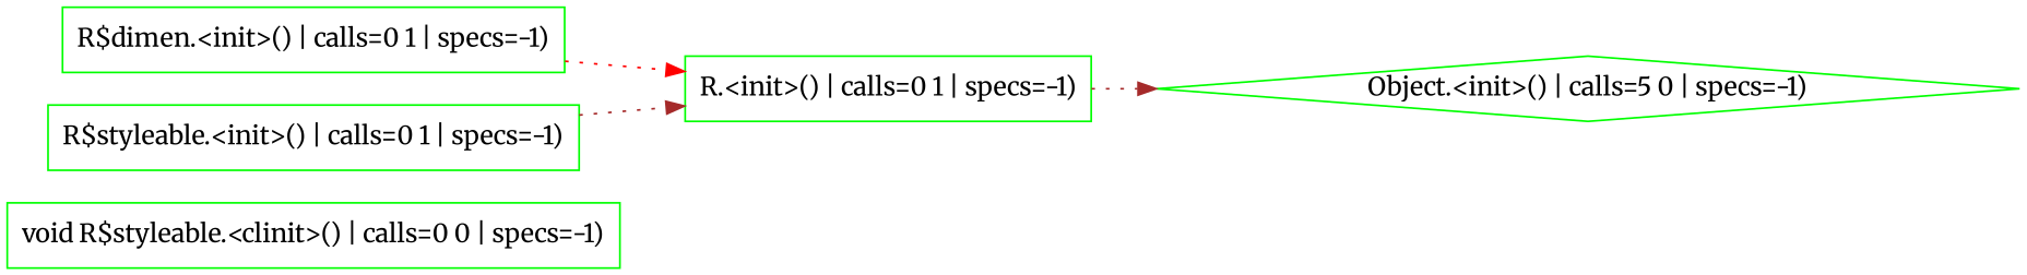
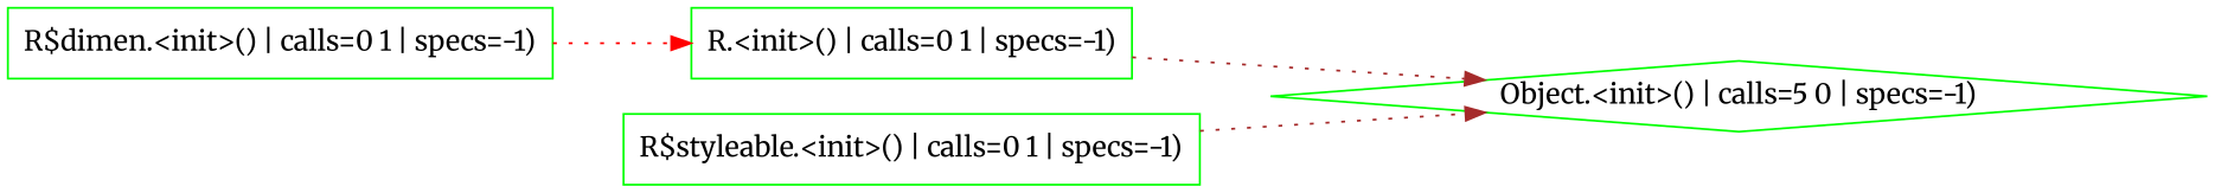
  digraph {
    fontname=Merriweather
    rankdir=LR
    node [color=green fontname=Merriweather shape=box]
    edge [color=brown fontname=Merriweather style=dotted]
-   n1 [label="void R$styleable.<clinit>() | calls=0 0 | specs=-1)"]
    n2 [label="Object.<init>() | calls=5 0 | specs=-1)" shape=diamond]
    n3 [label="R.<init>() | calls=0 1 | specs=-1)"]
    n4 [label="R$dimen.<init>() | calls=0 1 | specs=-1)"]
    n5 [label="R$styleable.<init>() | calls=0 1 | specs=-1)"]
    n3 -> n2
    n4 -> n3 [color=red]
-   n5 -> n3
+   n5 -> n2
  }
